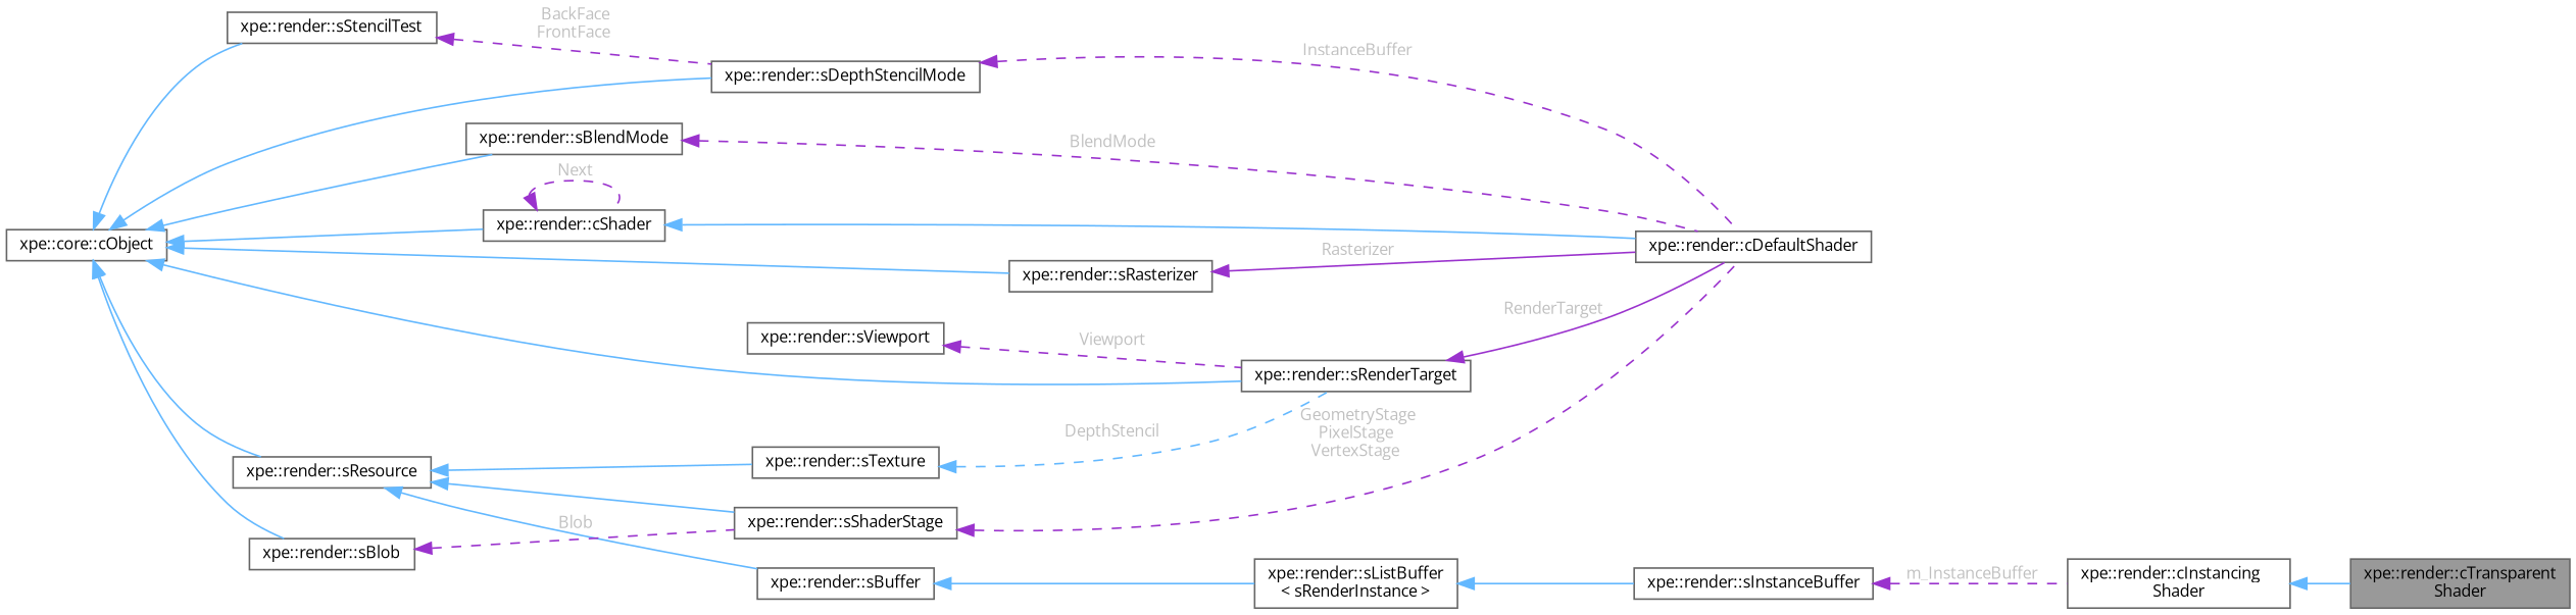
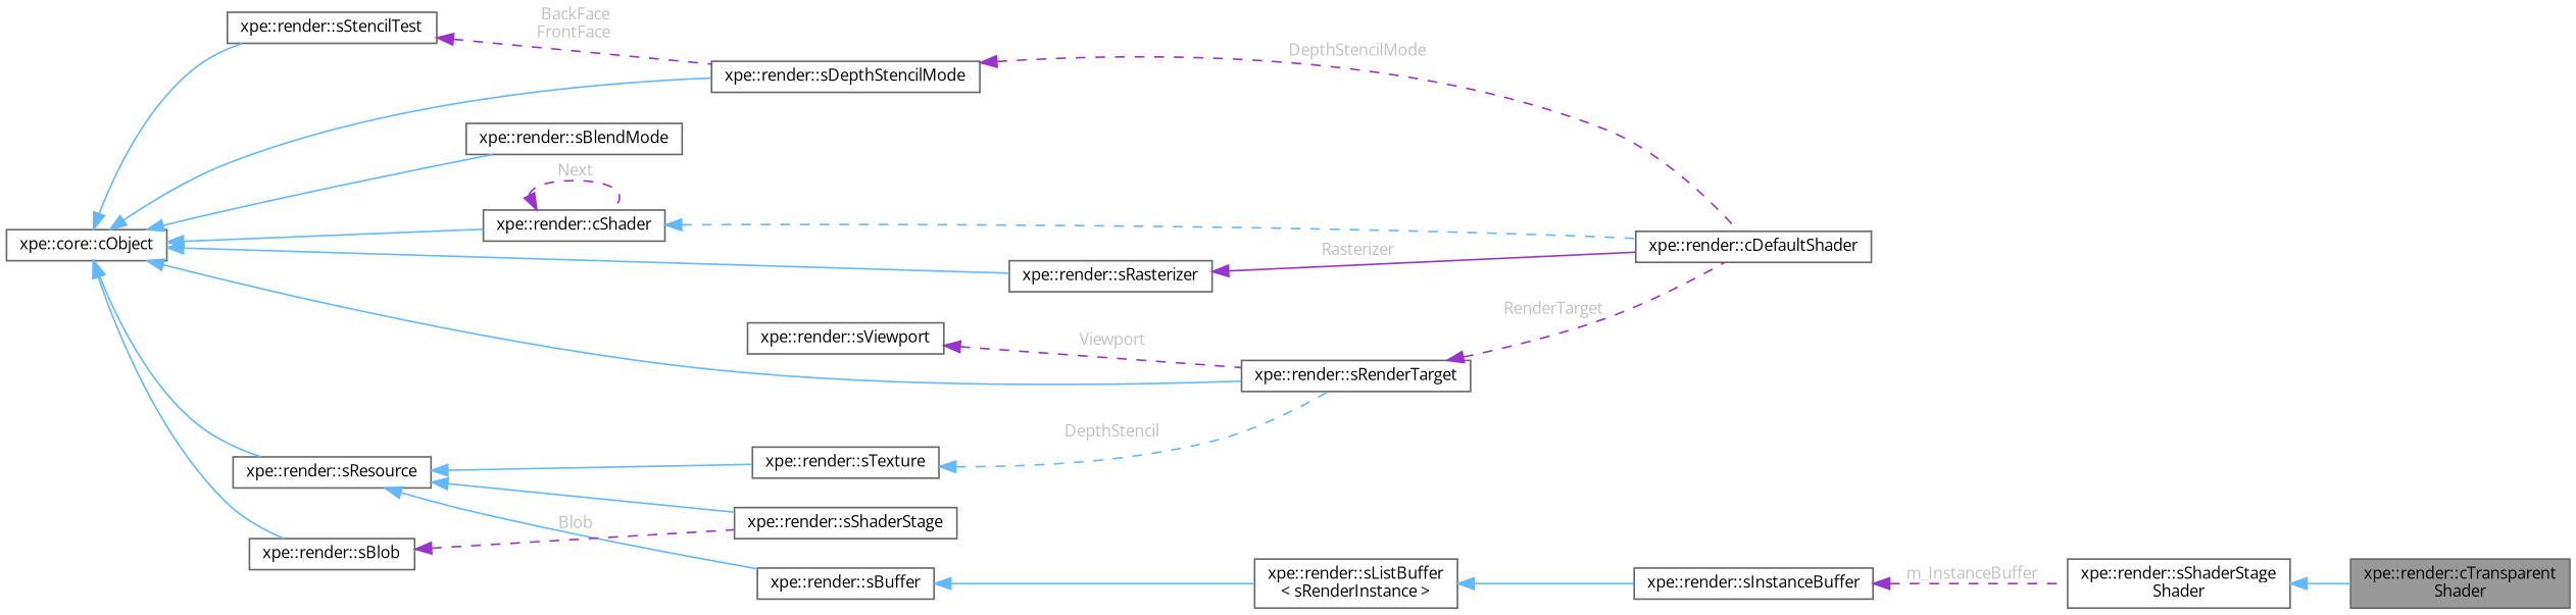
  digraph {
    fontname="Open Sans"
    rankdir=LR
    node [color=gray40 fillcolor=white fontname="Open Sans" fontsize=10 shape=box style=filled]
    edge [color=steelblue1 dir=back fontname="Open Sans" fontsize=10 labelfontname=Helvetica labelfontsize=10 style=solid]
    n1 [fillcolor=grey60 fontcolor=black height=0.2 label="xpe::render::cTransparent\lShader" width=0.4]
-   n2 [height=0.2 label="xpe::render::cInstancing\lShader" width=0.4]
+   n2 [height=0.2 label="xpe::render::sShaderStage\lShader" width=0.4]
    n3 [height=0.2 label="xpe::render::cDefaultShader" width=0.4]
    n4 [height=0.2 label="xpe::render::cShader" width=0.4]
    n5 [height=0.2 label="xpe::core::cObject" width=0.4]
    n6 [height=0.2 label="xpe::render::sResource" width=0.4]
    n7 [height=0.2 label="xpe::render::sBlob" width=0.4]
    n8 [height=0.2 label="xpe::render::sRenderTarget" width=0.4]
    n9 [height=0.2 label="xpe::render::sRasterizer" width=0.4]
    n10 [height=0.2 label="xpe::render::sDepthStencilMode" width=0.4]
    n11 [height=0.2 label="xpe::render::sStencilTest" width=0.4]
    n12 [height=0.2 label="xpe::render::sBlendMode" width=0.4]
    n13 [height=0.2 label="xpe::render::sShaderStage" width=0.4]
    n14 [height=0.2 label="xpe::render::sTexture" width=0.4]
    n15 [height=0.2 label="xpe::render::sBuffer" width=0.4]
    n16 [height=0.2 label="xpe::render::sViewport" width=0.4]
    n17 [height=0.2 label="xpe::render::sListBuffer\l\< sRenderInstance \>" width=0.4]
    n18 [height=0.2 label="xpe::render::sInstanceBuffer" width=0.4]
    n2 -> n1
-   n4 -> n3
+   n4 -> n3 [style=dashed]
    n4 -> n4 [color=darkorchid3 fontcolor=grey label=" Next" style=dashed]
    n5 -> n4
    n5 -> n6
    n5 -> n7
    n5 -> n8
    n5 -> n9
    n5 -> n10
    n5 -> n11
    n5 -> n12
    n6 -> n13
    n6 -> n14
    n6 -> n15
    n7 -> n13 [color=darkorchid3 fontcolor=grey label=" Blob" style=dashed]
-   n8 -> n3 [color=darkorchid3 fontcolor=grey label=" RenderTarget"]
+   n8 -> n3 [color=darkorchid3 fontcolor=grey label=" RenderTarget" style=dashed]
    n9 -> n3 [color=darkorchid3 fontcolor=grey label=" Rasterizer"]
-   n10 -> n3 [color=darkorchid3 fontcolor=grey label=" InstanceBuffer" style=dashed]
+   n10 -> n3 [color=darkorchid3 fontcolor=grey label=" DepthStencilMode" style=dashed]
    n11 -> n10 [color=darkorchid3 fontcolor=grey label=" BackFace\nFrontFace" style=dashed]
-   n12 -> n3 [color=darkorchid3 fontcolor=grey label=" BlendMode" style=dashed]
-   n13 -> n3 [color=darkorchid3 fontcolor=grey label=" GeometryStage\nPixelStage\nVertexStage" style=dashed]
    n14 -> n8 [fontcolor=grey label=" DepthStencil" style=dashed]
    n15 -> n17
    n16 -> n8 [color=darkorchid3 fontcolor=grey label=" Viewport" style=dashed]
    n17 -> n18
    n18 -> n2 [color=darkorchid3 fontcolor=grey label=" m_InstanceBuffer" style=dashed]
  }
